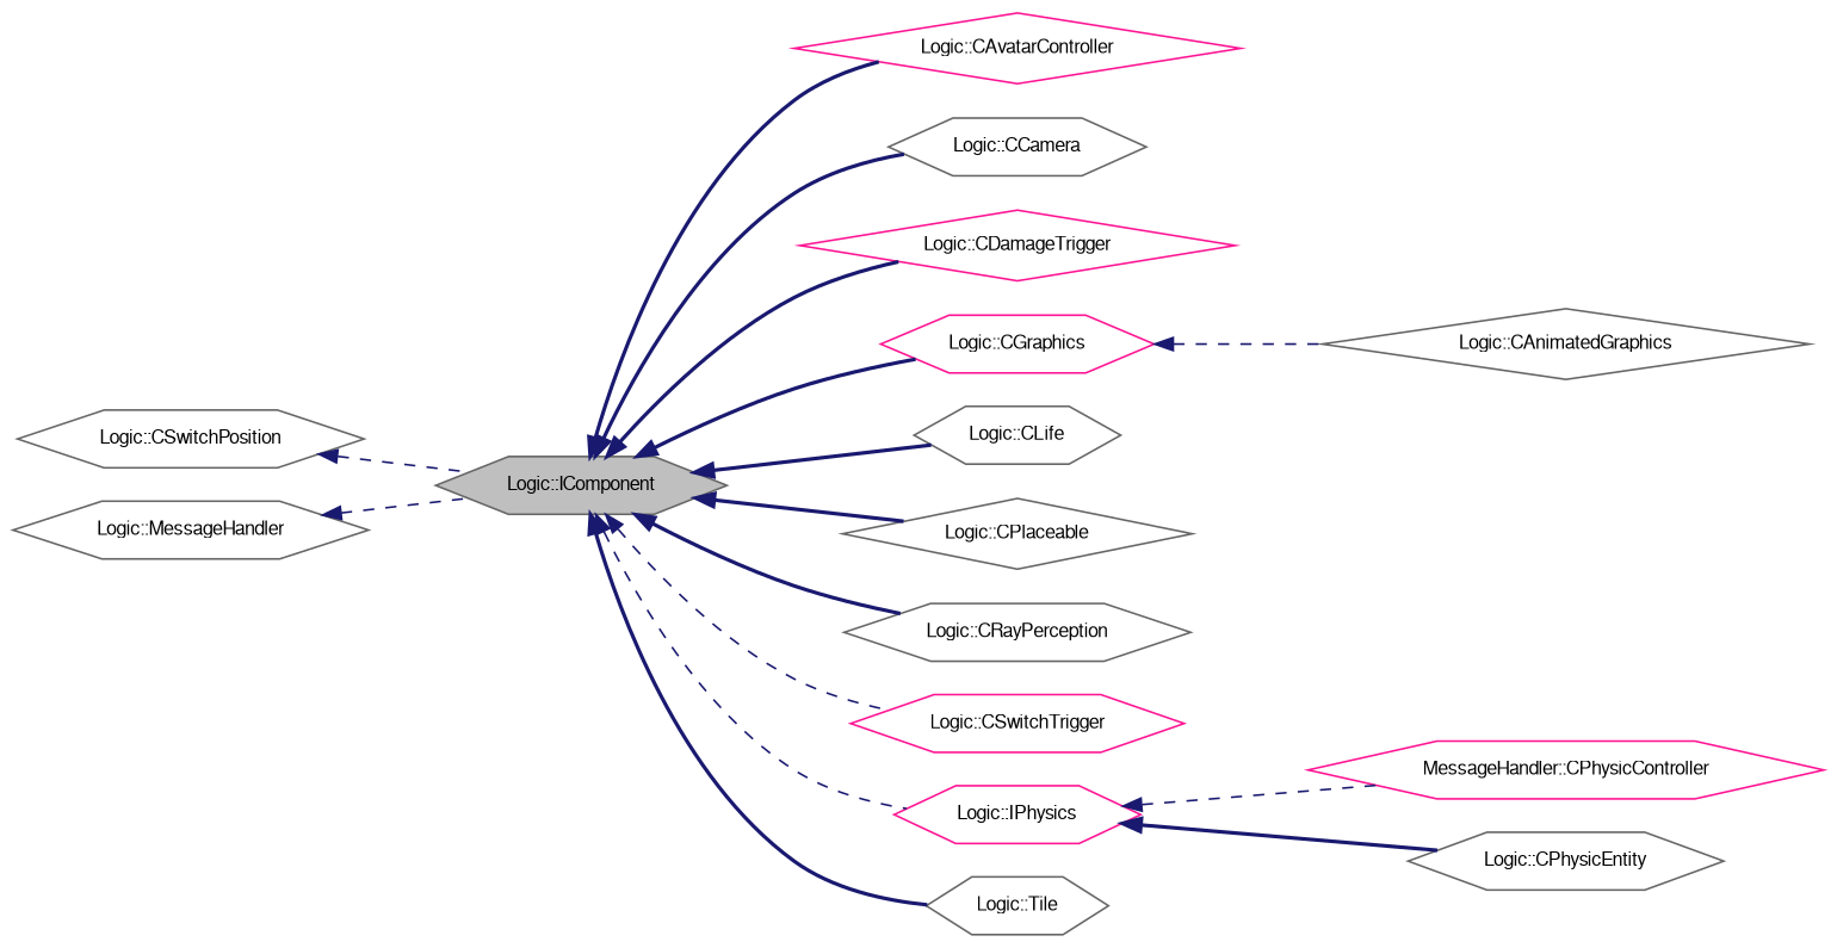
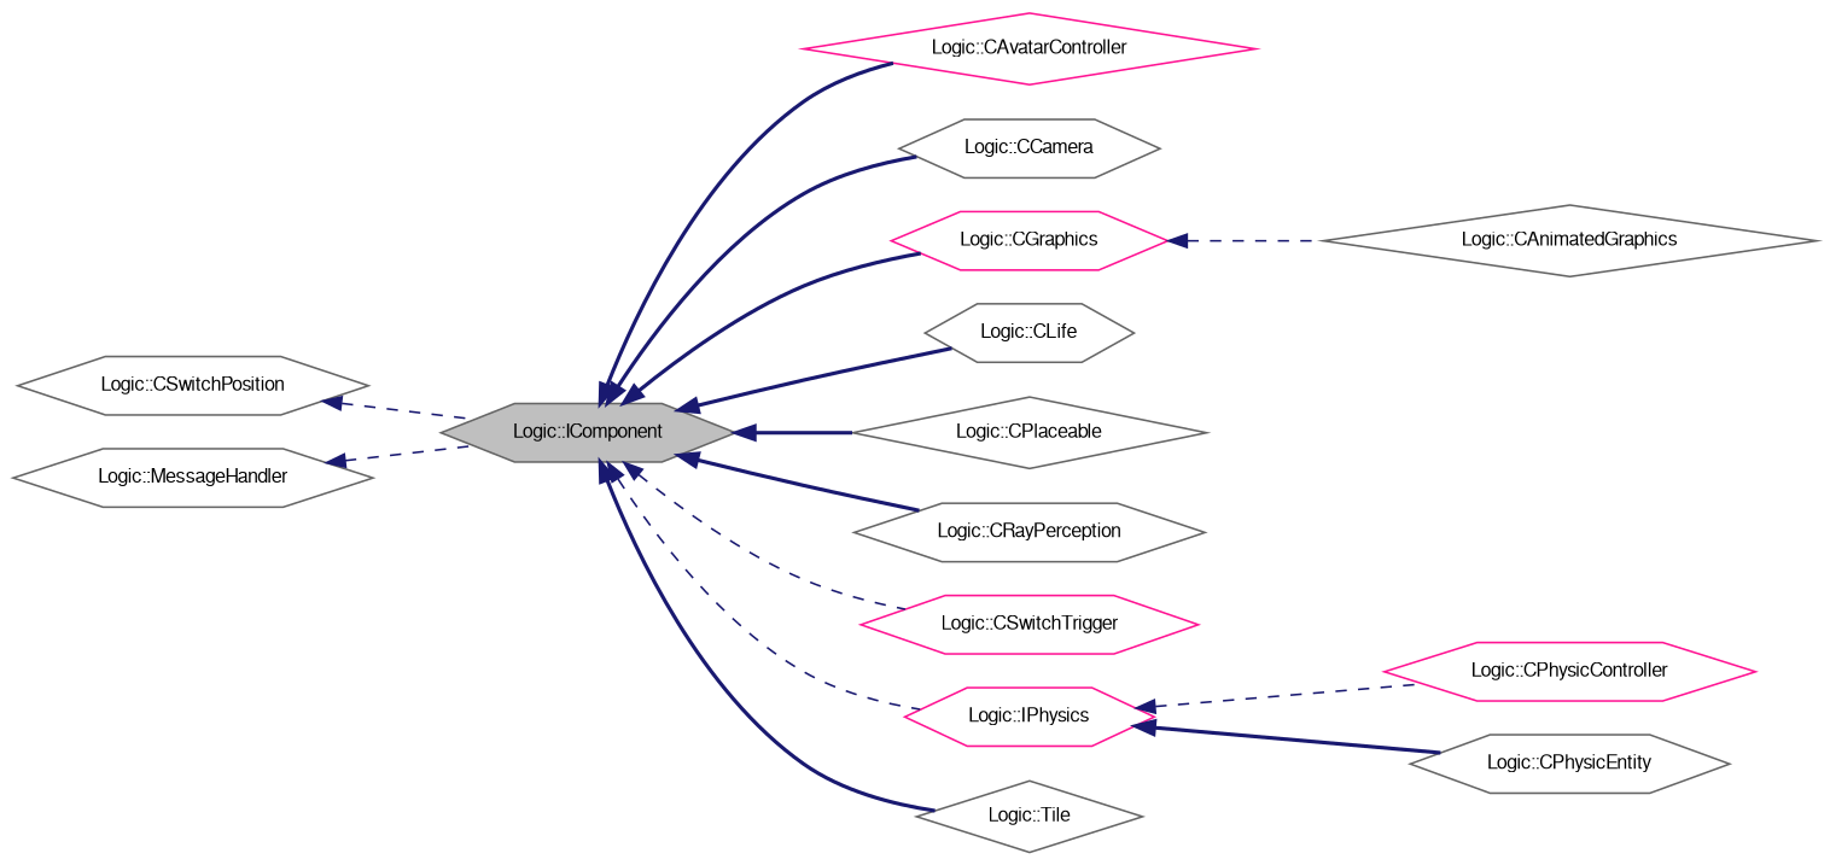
  digraph {
    rankdir=LR
    node [color=gray40 fillcolor=white fontname=FreeSans fontsize=10 shape=hexagon style=filled]
    edge [color=midnightblue dir=back fontname=FreeSans fontsize=10 labelfontname=FreeSans labelfontsize=10 style=bold]
    n1 [fillcolor=grey75 fontcolor=black height=0.2 label="Logic::IComponent" width=0.4]
    n2 [color=deeppink height=0.2 label="Logic::CAvatarController" shape=diamond width=0.4]
    n3 [height=0.2 label="Logic::CCamera" width=0.4]
-   n4 [color=deeppink height=0.2 label="Logic::CDamageTrigger" shape=diamond width=0.4]
    n5 [color=deeppink height=0.2 label="Logic::CGraphics" width=0.4]
    n6 [height=0.2 label="Logic::CLife" width=0.4]
    n7 [height=0.2 label="Logic::CPlaceable" shape=diamond width=0.4]
    n8 [height=0.2 label="Logic::CRayPerception" width=0.4]
    n9 [color=deeppink height=0.2 label="Logic::CSwitchTrigger" width=0.4]
    n10 [color=deeppink height=0.2 label="Logic::IPhysics" width=0.4]
-   n11 [height=0.2 label="Logic::Tile" width=0.4]
+   n11 [height=0.2 label="Logic::Tile" shape=diamond width=0.4]
    n12 [height=0.2 label="Logic::CAnimatedGraphics" shape=diamond width=0.4]
    n13 [height=0.2 label="Logic::CSwitchPosition" width=0.4]
-   n14 [color=deeppink height=0.2 label="MessageHandler::CPhysicController" width=0.4]
+   n14 [color=deeppink height=0.2 label="Logic::CPhysicController" width=0.4]
    n15 [height=0.2 label="Logic::CPhysicEntity" width=0.4]
    n16 [height=0.2 label="Logic::MessageHandler" width=0.4]
    n1 -> n2
    n1 -> n3
-   n1 -> n4
    n1 -> n5
    n1 -> n6
    n1 -> n7
    n1 -> n8
    n1 -> n9 [style=dashed]
    n1 -> n10 [style=dashed]
    n1 -> n11
    n5 -> n12 [style=dashed]
    n10 -> n14 [style=dashed]
    n10 -> n15
    n13 -> n1 [style=dashed]
    n16 -> n1 [style=dashed]
  }
